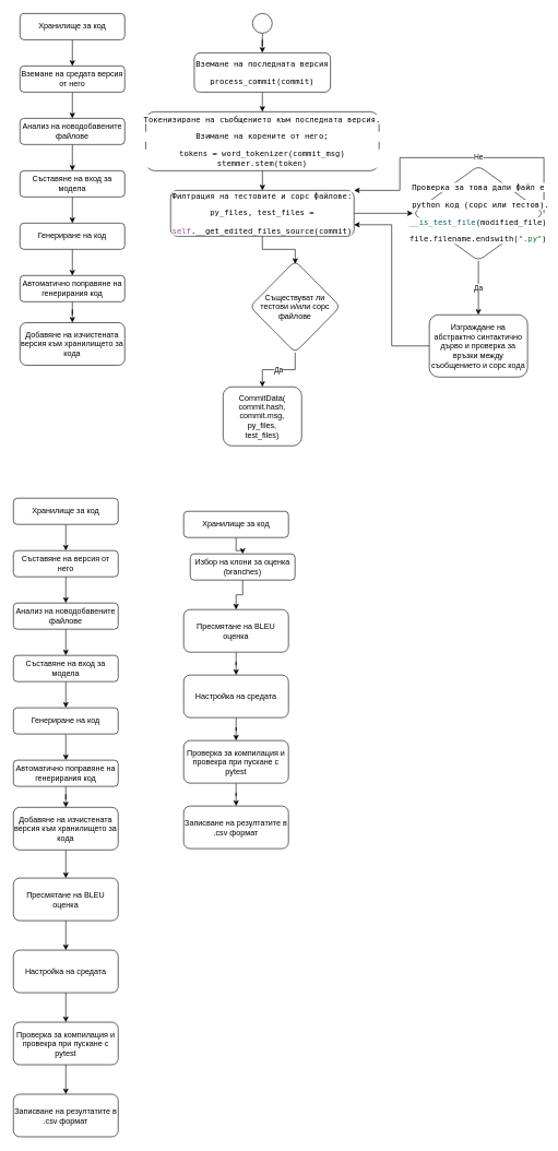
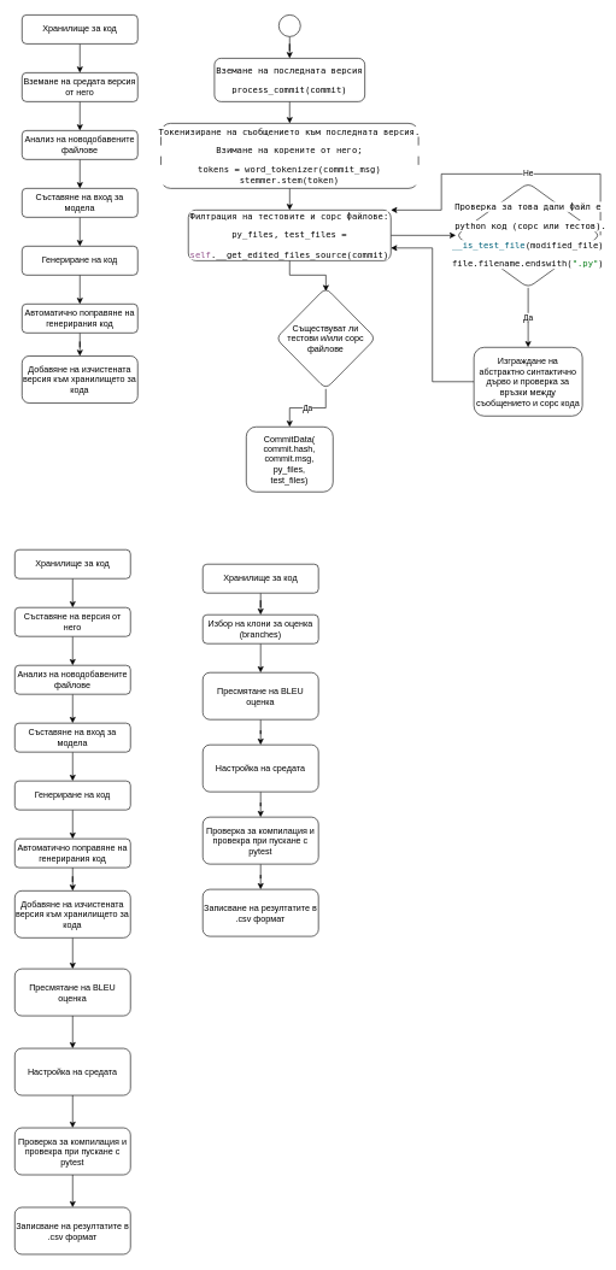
  <mxCell id="0" />
  <mxCell id="1" parent="0" />
  <mxCell id="2" value="" style="edgeStyle=orthogonalEdgeStyle;rounded=0;orthogonalLoop=1;jettySize=auto;html=1;" edge="1" parent="1" source="3" target="5"><mxGeometry relative="1" as="geometry" /></mxCell>
  <mxCell id="3" value="Хранилище за код" style="rounded=1;whiteSpace=wrap;html=1;fontSize=12;glass=0;strokeWidth=1;shadow=0;" parent="1" vertex="1"><mxGeometry x="30" y="20" width="160" height="40" as="geometry" /></mxCell>
  <mxCell id="4" value="" style="edgeStyle=orthogonalEdgeStyle;rounded=0;orthogonalLoop=1;jettySize=auto;html=1;" edge="1" parent="1" source="5" target="9"><mxGeometry relative="1" as="geometry" /></mxCell>
  <mxCell id="5" value="Вземане на средата версия от него" style="rounded=1;whiteSpace=wrap;html=1;fontSize=12;glass=0;strokeWidth=1;shadow=0;" parent="1" vertex="1"><mxGeometry x="30" y="100" width="160" height="40" as="geometry" /></mxCell>
  <mxCell id="6" value="" style="edgeStyle=orthogonalEdgeStyle;rounded=0;orthogonalLoop=1;jettySize=auto;html=1;" edge="1" parent="1" source="7" target="11"><mxGeometry relative="1" as="geometry" /></mxCell>
  <mxCell id="7" value="Съставяне на вход за модела" style="rounded=1;whiteSpace=wrap;html=1;fontSize=12;glass=0;strokeWidth=1;shadow=0;" parent="1" vertex="1"><mxGeometry x="30" y="260" width="160" height="40" as="geometry" /></mxCell>
  <mxCell id="8" value="" style="edgeStyle=orthogonalEdgeStyle;rounded=0;orthogonalLoop=1;jettySize=auto;html=1;" edge="1" parent="1" source="9" target="7"><mxGeometry relative="1" as="geometry" /></mxCell>
  <mxCell id="9" value="Анализ на новодобавените файлове" style="rounded=1;whiteSpace=wrap;html=1;fontSize=12;glass=0;strokeWidth=1;shadow=0;" parent="1" vertex="1"><mxGeometry x="30" y="180" width="160" height="40" as="geometry" /></mxCell>
  <mxCell id="10" value="" style="edgeStyle=orthogonalEdgeStyle;rounded=0;orthogonalLoop=1;jettySize=auto;html=1;" edge="1" parent="1" source="11" target="13"><mxGeometry relative="1" as="geometry" /></mxCell>
  <mxCell id="11" value="Генериране на код" style="rounded=1;whiteSpace=wrap;html=1;fontSize=12;glass=0;strokeWidth=1;shadow=0;" vertex="1" parent="1"><mxGeometry x="30" y="340" width="160" height="40" as="geometry" /></mxCell>
  <mxCell id="12" value="" style="edgeStyle=orthogonalEdgeStyle;rounded=0;orthogonalLoop=1;jettySize=auto;html=1;" edge="1" parent="1" source="13" target="14"><mxGeometry relative="1" as="geometry" /></mxCell>
  <mxCell id="13" value="Автоматично поправяне на генерирания код" style="rounded=1;whiteSpace=wrap;html=1;fontSize=12;glass=0;strokeWidth=1;shadow=0;" vertex="1" parent="1"><mxGeometry x="30" y="420" width="160" height="40" as="geometry" /></mxCell>
  <mxCell id="14" value="Добавяне на изчистената версия към хранилището за кода" style="rounded=1;whiteSpace=wrap;html=1;fontSize=12;glass=0;strokeWidth=1;shadow=0;" vertex="1" parent="1"><mxGeometry x="30" y="492" width="160" height="65" as="geometry" /></mxCell>
  <mxCell id="15" value="" style="edgeStyle=orthogonalEdgeStyle;rounded=0;orthogonalLoop=1;jettySize=auto;html=1;" edge="1" parent="1" source="16" target="18"><mxGeometry relative="1" as="geometry" /></mxCell>
  <mxCell id="16" value="" style="ellipse;html=1;" vertex="1" parent="1"><mxGeometry x="385.13" y="20" width="30" height="30" as="geometry" /></mxCell>
  <mxCell id="17" value="" style="edgeStyle=orthogonalEdgeStyle;rounded=0;orthogonalLoop=1;jettySize=auto;html=1;" edge="1" parent="1" source="18" target="20"><mxGeometry relative="1" as="geometry" /></mxCell>
  <mxCell id="18" value="&lt;pre style=&quot;background-color: rgb(255 , 255 , 255) ; font-family: &amp;#34;cascadia code&amp;#34; , monospace&quot;&gt;&lt;pre style=&quot;font-family: &amp;#34;cascadia code&amp;#34; , monospace&quot;&gt;Вземане на последната версия&lt;/pre&gt;&lt;pre style=&quot;font-family: &amp;#34;cascadia code&amp;#34; , monospace&quot;&gt;process_commit(commit)&lt;/pre&gt;&lt;/pre&gt;" style="whiteSpace=wrap;html=1;rounded=1;" vertex="1" parent="1"><mxGeometry x="296.13" y="80" width="208" height="60" as="geometry" /></mxCell>
  <mxCell id="19" value="" style="edgeStyle=orthogonalEdgeStyle;rounded=0;orthogonalLoop=1;jettySize=auto;html=1;" edge="1" parent="1" source="20" target="23"><mxGeometry relative="1" as="geometry" /></mxCell>
  <mxCell id="20" value="&lt;pre style=&quot;background-color: #ffffff ; color: #080808 ; font-family: &amp;#34;cascadia code&amp;#34; , monospace ; font-size: 10 1pt&quot;&gt;Токенизиране на съобщението към последната версия.&lt;/pre&gt;&lt;pre style=&quot;background-color: #ffffff ; color: #080808 ; font-family: &amp;#34;cascadia code&amp;#34; , monospace ; font-size: 10 1pt&quot;&gt;Взимане на корените от него;&lt;/pre&gt;&lt;pre style=&quot;background-color: #ffffff ; color: #080808 ; font-family: &amp;#34;cascadia code&amp;#34; , monospace ; font-size: 10 1pt&quot;&gt;tokens = word_tokenizer(commit_msg)&lt;br/&gt;stemmer.stem(token)&lt;/pre&gt;" style="whiteSpace=wrap;html=1;rounded=1;" vertex="1" parent="1"><mxGeometry x="222" y="170" width="356.25" height="90" as="geometry" /></mxCell>
  <mxCell id="21" style="edgeStyle=orthogonalEdgeStyle;rounded=0;orthogonalLoop=1;jettySize=auto;html=1;entryX=0.501;entryY=0.034;entryDx=0;entryDy=0;entryPerimeter=0;" edge="1" parent="1" source="23" target="25"><mxGeometry relative="1" as="geometry" /></mxCell>
  <mxCell id="22" style="edgeStyle=orthogonalEdgeStyle;rounded=0;orthogonalLoop=1;jettySize=auto;html=1;fontColor=#000000;" edge="1" parent="1" source="23" target="30"><mxGeometry relative="1" as="geometry" /></mxCell>
  <mxCell id="23" value="&lt;pre style=&quot;background-color: #ffffff ; color: #080808 ; font-family: &amp;#34;cascadia code&amp;#34; , monospace ; font-size: 10 1pt&quot;&gt;Филтрация на тестовите и сорс файлове:&lt;/pre&gt;&lt;pre style=&quot;background-color: #ffffff ; color: #080808 ; font-family: &amp;#34;cascadia code&amp;#34; , monospace ; font-size: 10 1pt&quot;&gt;py_files, test_files =&lt;/pre&gt;&lt;pre style=&quot;background-color: #ffffff ; color: #080808 ; font-family: &amp;#34;cascadia code&amp;#34; , monospace ; font-size: 10 1pt&quot;&gt;&lt;span style=&quot;color: #94558d&quot;&gt;self&lt;/span&gt;.__get_edited_files_source(commit)&lt;br&gt;&lt;/pre&gt;" style="rounded=1;whiteSpace=wrap;html=1;" vertex="1" parent="1"><mxGeometry x="260" y="290" width="280.13" height="70" as="geometry" /></mxCell>
  <mxCell id="24" value="Да" style="edgeStyle=orthogonalEdgeStyle;rounded=0;orthogonalLoop=1;jettySize=auto;html=1;" edge="1" parent="1" source="25" target="26"><mxGeometry relative="1" as="geometry" /></mxCell>
  <mxCell id="25" value="Съществуват ли тестови и/или сорс файлове" style="rhombus;whiteSpace=wrap;html=1;rounded=1;" vertex="1" parent="1"><mxGeometry x="381.13" y="397.5" width="138" height="140" as="geometry" /></mxCell>
  <mxCell id="26" value="CommitData(&lt;br&gt;commit.hash,&lt;br&gt;commit.msg,&lt;br&gt;py_files,&lt;br&gt;test_files)" style="rounded=1;whiteSpace=wrap;html=1;" vertex="1" parent="1"><mxGeometry x="340.13" y="590" width="120" height="90" as="geometry" /></mxCell>
  <mxCell id="27" value="Да" style="edgeStyle=orthogonalEdgeStyle;rounded=0;orthogonalLoop=1;jettySize=auto;html=1;fontColor=#000000;" edge="1" parent="1" source="30" target="32"><mxGeometry relative="1" as="geometry" /></mxCell>
  <mxCell id="28" style="edgeStyle=orthogonalEdgeStyle;rounded=0;orthogonalLoop=1;jettySize=auto;html=1;entryX=1;entryY=0;entryDx=0;entryDy=0;fontColor=#000000;exitX=1;exitY=0.5;exitDx=0;exitDy=0;" edge="1" parent="1" source="30" target="23"><mxGeometry relative="1" as="geometry"><Array as="points"><mxPoint x="830" y="240" /><mxPoint x="610" y="240" /><mxPoint x="610" y="290" /></Array></mxGeometry></mxCell>
  <mxCell id="29" value="Не" style="edgeLabel;html=1;align=center;verticalAlign=middle;resizable=0;points=[];fontColor=#000000;" vertex="1" connectable="0" parent="28"><mxGeometry x="0.151" y="-1" relative="1" as="geometry"><mxPoint x="59" as="offset" /></mxGeometry></mxCell>
  <mxCell id="30" value="&lt;pre style=&quot;background-color: rgb(255 , 255 , 255) ; font-family: &amp;#34;cascadia code&amp;#34; , monospace&quot;&gt;Проверка за това дали файл е&lt;/pre&gt;&lt;pre style=&quot;background-color: rgb(255 , 255 , 255) ; font-family: &amp;#34;cascadia code&amp;#34; , monospace&quot;&gt; python код (сорс или тестов).&lt;/pre&gt;&lt;pre style=&quot;background-color: rgb(255 , 255 , 255) ; color: rgb(8 , 8 , 8) ; font-family: &amp;#34;cascadia code&amp;#34; , monospace&quot;&gt;&lt;pre style=&quot;font-family: &amp;#34;cascadia code&amp;#34; , monospace&quot;&gt;&lt;span style=&quot;color: rgb(0 , 98 , 122)&quot;&gt;__is_test_file&lt;/span&gt;(modified_file)&lt;/pre&gt;&lt;pre style=&quot;font-family: &amp;#34;cascadia code&amp;#34; , monospace&quot;&gt;&lt;pre style=&quot;font-family: &amp;#34;cascadia code&amp;#34; , monospace&quot;&gt;file.filename.endswith(&lt;span style=&quot;color: #067d17&quot;&gt;&quot;.py&quot;&lt;/span&gt;)&lt;/pre&gt;&lt;/pre&gt;&lt;/pre&gt;" style="rhombus;whiteSpace=wrap;html=1;rounded=1;" vertex="1" parent="1"><mxGeometry x="630" y="252.5" width="200" height="145" as="geometry" /></mxCell>
  <mxCell id="31" style="edgeStyle=orthogonalEdgeStyle;rounded=0;orthogonalLoop=1;jettySize=auto;html=1;entryX=1;entryY=0.75;entryDx=0;entryDy=0;fontColor=#000000;" edge="1" parent="1" source="32" target="23"><mxGeometry relative="1" as="geometry" /></mxCell>
  <mxCell id="32" value="Изграждане на абстрактно синтактично дърво и проверка за връзки между съобщението и сорс кода" style="rounded=1;whiteSpace=wrap;html=1;" vertex="1" parent="1"><mxGeometry x="655" y="480" width="150" height="95" as="geometry" /></mxCell>
  <mxCell id="33" value="" style="edgeStyle=orthogonalEdgeStyle;rounded=0;orthogonalLoop=1;jettySize=auto;html=1;" edge="1" parent="1" source="34" target="36"><mxGeometry relative="1" as="geometry" /></mxCell>
  <mxCell id="34" value="Хранилище за код" style="rounded=1;whiteSpace=wrap;html=1;fontSize=12;glass=0;strokeWidth=1;shadow=0;" vertex="1" parent="1"><mxGeometry x="20" y="760" width="160" height="40" as="geometry" /></mxCell>
  <mxCell id="35" value="" style="edgeStyle=orthogonalEdgeStyle;rounded=0;orthogonalLoop=1;jettySize=auto;html=1;" edge="1" parent="1" source="36" target="40"><mxGeometry relative="1" as="geometry" /></mxCell>
  <mxCell id="36" value="Съставяне на версия от него" style="rounded=1;whiteSpace=wrap;html=1;fontSize=12;glass=0;strokeWidth=1;shadow=0;" vertex="1" parent="1"><mxGeometry x="20" y="840" width="160" height="40" as="geometry" /></mxCell>
  <mxCell id="37" value="" style="edgeStyle=orthogonalEdgeStyle;rounded=0;orthogonalLoop=1;jettySize=auto;html=1;" edge="1" parent="1" source="38" target="42"><mxGeometry relative="1" as="geometry" /></mxCell>
  <mxCell id="38" value="Съставяне на вход за модела" style="rounded=1;whiteSpace=wrap;html=1;fontSize=12;glass=0;strokeWidth=1;shadow=0;" vertex="1" parent="1"><mxGeometry x="20" y="1000" width="160" height="40" as="geometry" /></mxCell>
  <mxCell id="39" value="" style="edgeStyle=orthogonalEdgeStyle;rounded=0;orthogonalLoop=1;jettySize=auto;html=1;" edge="1" parent="1" source="40" target="38"><mxGeometry relative="1" as="geometry" /></mxCell>
  <mxCell id="40" value="Анализ на новодобавените файлове" style="rounded=1;whiteSpace=wrap;html=1;fontSize=12;glass=0;strokeWidth=1;shadow=0;" vertex="1" parent="1"><mxGeometry x="20" y="920" width="160" height="40" as="geometry" /></mxCell>
  <mxCell id="41" value="" style="edgeStyle=orthogonalEdgeStyle;rounded=0;orthogonalLoop=1;jettySize=auto;html=1;" edge="1" parent="1" source="42" target="44"><mxGeometry relative="1" as="geometry" /></mxCell>
  <mxCell id="42" value="Генериране на код" style="rounded=1;whiteSpace=wrap;html=1;fontSize=12;glass=0;strokeWidth=1;shadow=0;" vertex="1" parent="1"><mxGeometry x="20" y="1080" width="160" height="40" as="geometry" /></mxCell>
  <mxCell id="43" value="" style="edgeStyle=orthogonalEdgeStyle;rounded=0;orthogonalLoop=1;jettySize=auto;html=1;" edge="1" parent="1" source="44" target="46"><mxGeometry relative="1" as="geometry" /></mxCell>
  <mxCell id="44" value="Автоматично поправяне на генерирания код" style="rounded=1;whiteSpace=wrap;html=1;fontSize=12;glass=0;strokeWidth=1;shadow=0;" vertex="1" parent="1"><mxGeometry x="20" y="1160" width="160" height="40" as="geometry" /></mxCell>
  <mxCell id="45" value="" style="edgeStyle=orthogonalEdgeStyle;rounded=0;orthogonalLoop=1;jettySize=auto;html=1;fontColor=#000000;" edge="1" parent="1" source="46" target="48"><mxGeometry relative="1" as="geometry" /></mxCell>
  <mxCell id="46" value="Добавяне на изчистената версия към хранилището за кода" style="rounded=1;whiteSpace=wrap;html=1;fontSize=12;glass=0;strokeWidth=1;shadow=0;" vertex="1" parent="1"><mxGeometry x="20" y="1232" width="160" height="65" as="geometry" /></mxCell>
  <mxCell id="47" value="" style="edgeStyle=orthogonalEdgeStyle;rounded=0;orthogonalLoop=1;jettySize=auto;html=1;fontColor=#000000;" edge="1" parent="1" source="48" target="50"><mxGeometry relative="1" as="geometry" /></mxCell>
  <mxCell id="48" value="Пресмятане на BLEU оценка" style="rounded=1;whiteSpace=wrap;html=1;fontSize=12;glass=0;strokeWidth=1;shadow=0;" vertex="1" parent="1"><mxGeometry x="20" y="1340" width="160" height="65" as="geometry" /></mxCell>
  <mxCell id="49" value="" style="edgeStyle=orthogonalEdgeStyle;rounded=0;orthogonalLoop=1;jettySize=auto;html=1;fontColor=#000000;" edge="1" parent="1" source="50" target="52"><mxGeometry relative="1" as="geometry" /></mxCell>
  <mxCell id="50" value="Настройка на средата" style="rounded=1;whiteSpace=wrap;html=1;fontSize=12;glass=0;strokeWidth=1;shadow=0;" vertex="1" parent="1"><mxGeometry x="20" y="1450" width="160" height="65" as="geometry" /></mxCell>
  <mxCell id="51" value="" style="edgeStyle=orthogonalEdgeStyle;rounded=0;orthogonalLoop=1;jettySize=auto;html=1;fontColor=#000000;" edge="1" parent="1" source="52" target="53"><mxGeometry relative="1" as="geometry" /></mxCell>
  <mxCell id="52" value="Проверка за компилация и&lt;br&gt;провекра при пускане с pytest" style="rounded=1;whiteSpace=wrap;html=1;fontSize=12;glass=0;strokeWidth=1;shadow=0;" vertex="1" parent="1"><mxGeometry x="20" y="1560" width="160" height="65" as="geometry" /></mxCell>
  <mxCell id="53" value="Записване на резултатите в .csv формат" style="rounded=1;whiteSpace=wrap;html=1;fontSize=12;glass=0;strokeWidth=1;shadow=0;" vertex="1" parent="1"><mxGeometry x="20" y="1670" width="160" height="65" as="geometry" /></mxCell>
  <mxCell id="54" value="" style="edgeStyle=orthogonalEdgeStyle;rounded=0;orthogonalLoop=1;jettySize=auto;html=1;fontColor=#000000;" edge="1" parent="1" source="55" target="57"><mxGeometry relative="1" as="geometry" /></mxCell>
  <mxCell id="55" value="Пресмятане на BLEU оценка" style="rounded=1;whiteSpace=wrap;html=1;fontSize=12;glass=0;strokeWidth=1;shadow=0;" vertex="1" parent="1"><mxGeometry x="280" y="930" width="160" height="65" as="geometry" /></mxCell>
  <mxCell id="56" value="" style="edgeStyle=orthogonalEdgeStyle;rounded=0;orthogonalLoop=1;jettySize=auto;html=1;fontColor=#000000;" edge="1" parent="1" source="57" target="59"><mxGeometry relative="1" as="geometry" /></mxCell>
  <mxCell id="57" value="Настройка на средата" style="rounded=1;whiteSpace=wrap;html=1;fontSize=12;glass=0;strokeWidth=1;shadow=0;" vertex="1" parent="1"><mxGeometry x="280" y="1030" width="160" height="65" as="geometry" /></mxCell>
  <mxCell id="58" value="" style="edgeStyle=orthogonalEdgeStyle;rounded=0;orthogonalLoop=1;jettySize=auto;html=1;fontColor=#000000;" edge="1" parent="1" source="59" target="60"><mxGeometry relative="1" as="geometry" /></mxCell>
  <mxCell id="59" value="Проверка за компилация и&lt;br&gt;провекра при пускане с pytest" style="rounded=1;whiteSpace=wrap;html=1;fontSize=12;glass=0;strokeWidth=1;shadow=0;" vertex="1" parent="1"><mxGeometry x="280" y="1130" width="160" height="65" as="geometry" /></mxCell>
  <mxCell id="60" value="Записване на резултатите в .csv формат" style="rounded=1;whiteSpace=wrap;html=1;fontSize=12;glass=0;strokeWidth=1;shadow=0;" vertex="1" parent="1"><mxGeometry x="280" y="1230" width="160" height="65" as="geometry" /></mxCell>
  <mxCell id="61" value="" style="edgeStyle=orthogonalEdgeStyle;rounded=0;orthogonalLoop=1;jettySize=auto;html=1;fontColor=#000000;" edge="1" parent="1" source="62" target="64"><mxGeometry relative="1" as="geometry" /></mxCell>
  <mxCell id="62" value="Хранилище за код" style="rounded=1;whiteSpace=wrap;html=1;fontSize=12;glass=0;strokeWidth=1;shadow=0;" vertex="1" parent="1"><mxGeometry x="280" y="780" width="160" height="40" as="geometry" /></mxCell>
  <mxCell id="63" style="edgeStyle=orthogonalEdgeStyle;rounded=0;orthogonalLoop=1;jettySize=auto;html=1;entryX=0.5;entryY=0;entryDx=0;entryDy=0;fontColor=#000000;" edge="1" parent="1" source="64" target="55"><mxGeometry relative="1" as="geometry" /></mxCell>
- <mxCell id="64" value="Избор на клони за оценка (branches)" style="rounded=1;whiteSpace=wrap;html=1;fontSize=12;glass=0;strokeWidth=1;shadow=0;" vertex="1" parent="1"><mxGeometry x="290" y="845" width="160" height="40" as="geometry" /></mxCell>
+ <mxCell id="64" value="Избор на клони за оценка (branches)" style="rounded=1;whiteSpace=wrap;html=1;fontSize=12;glass=0;strokeWidth=1;shadow=0;" vertex="1" parent="1"><mxGeometry x="280" y="850" width="160" height="40" as="geometry" /></mxCell>
